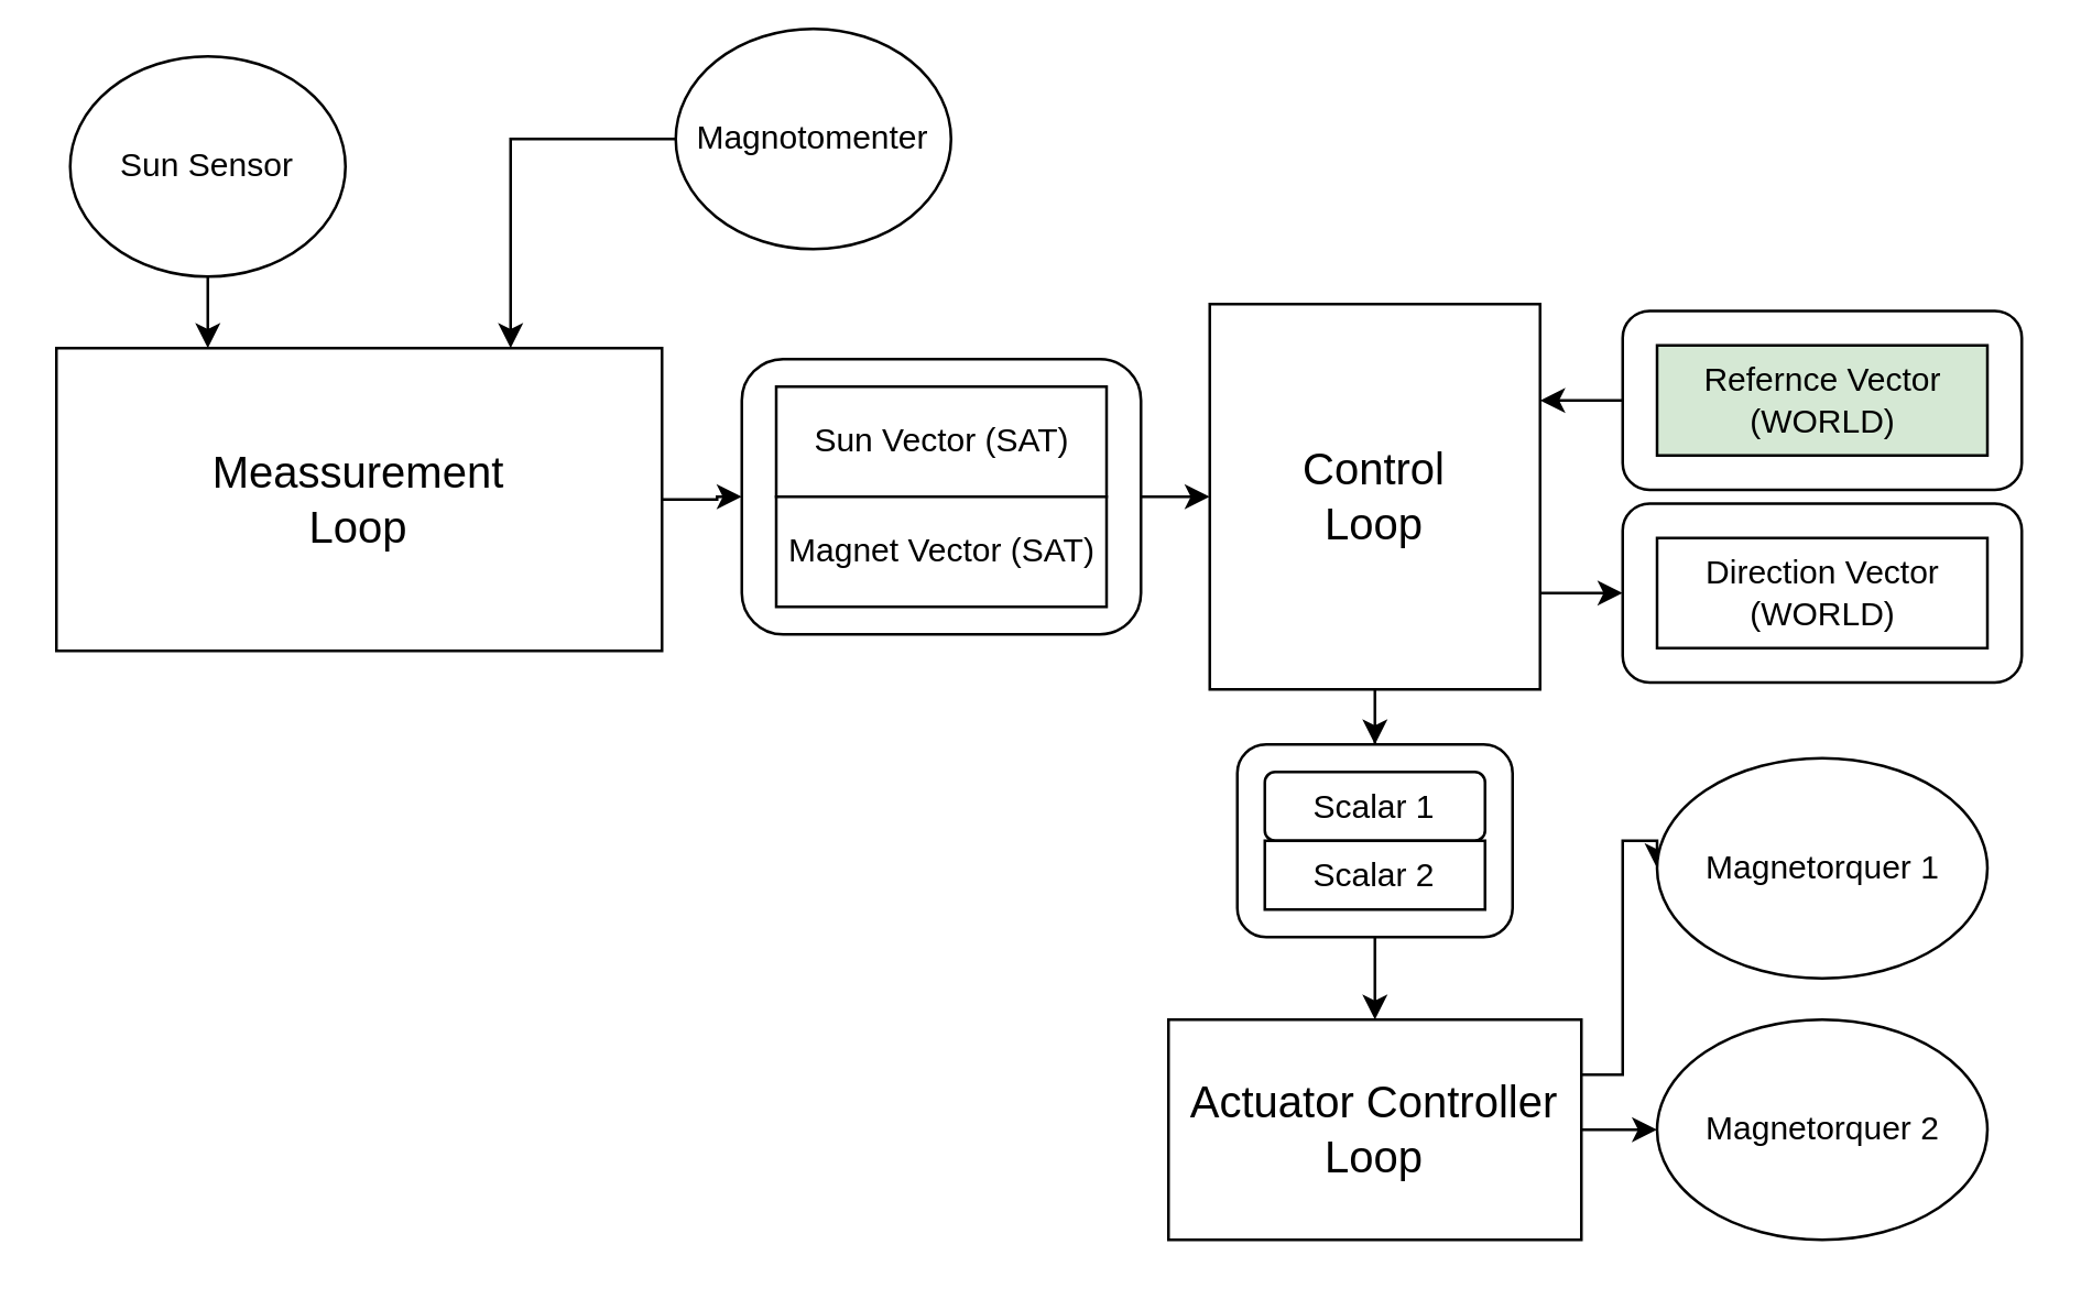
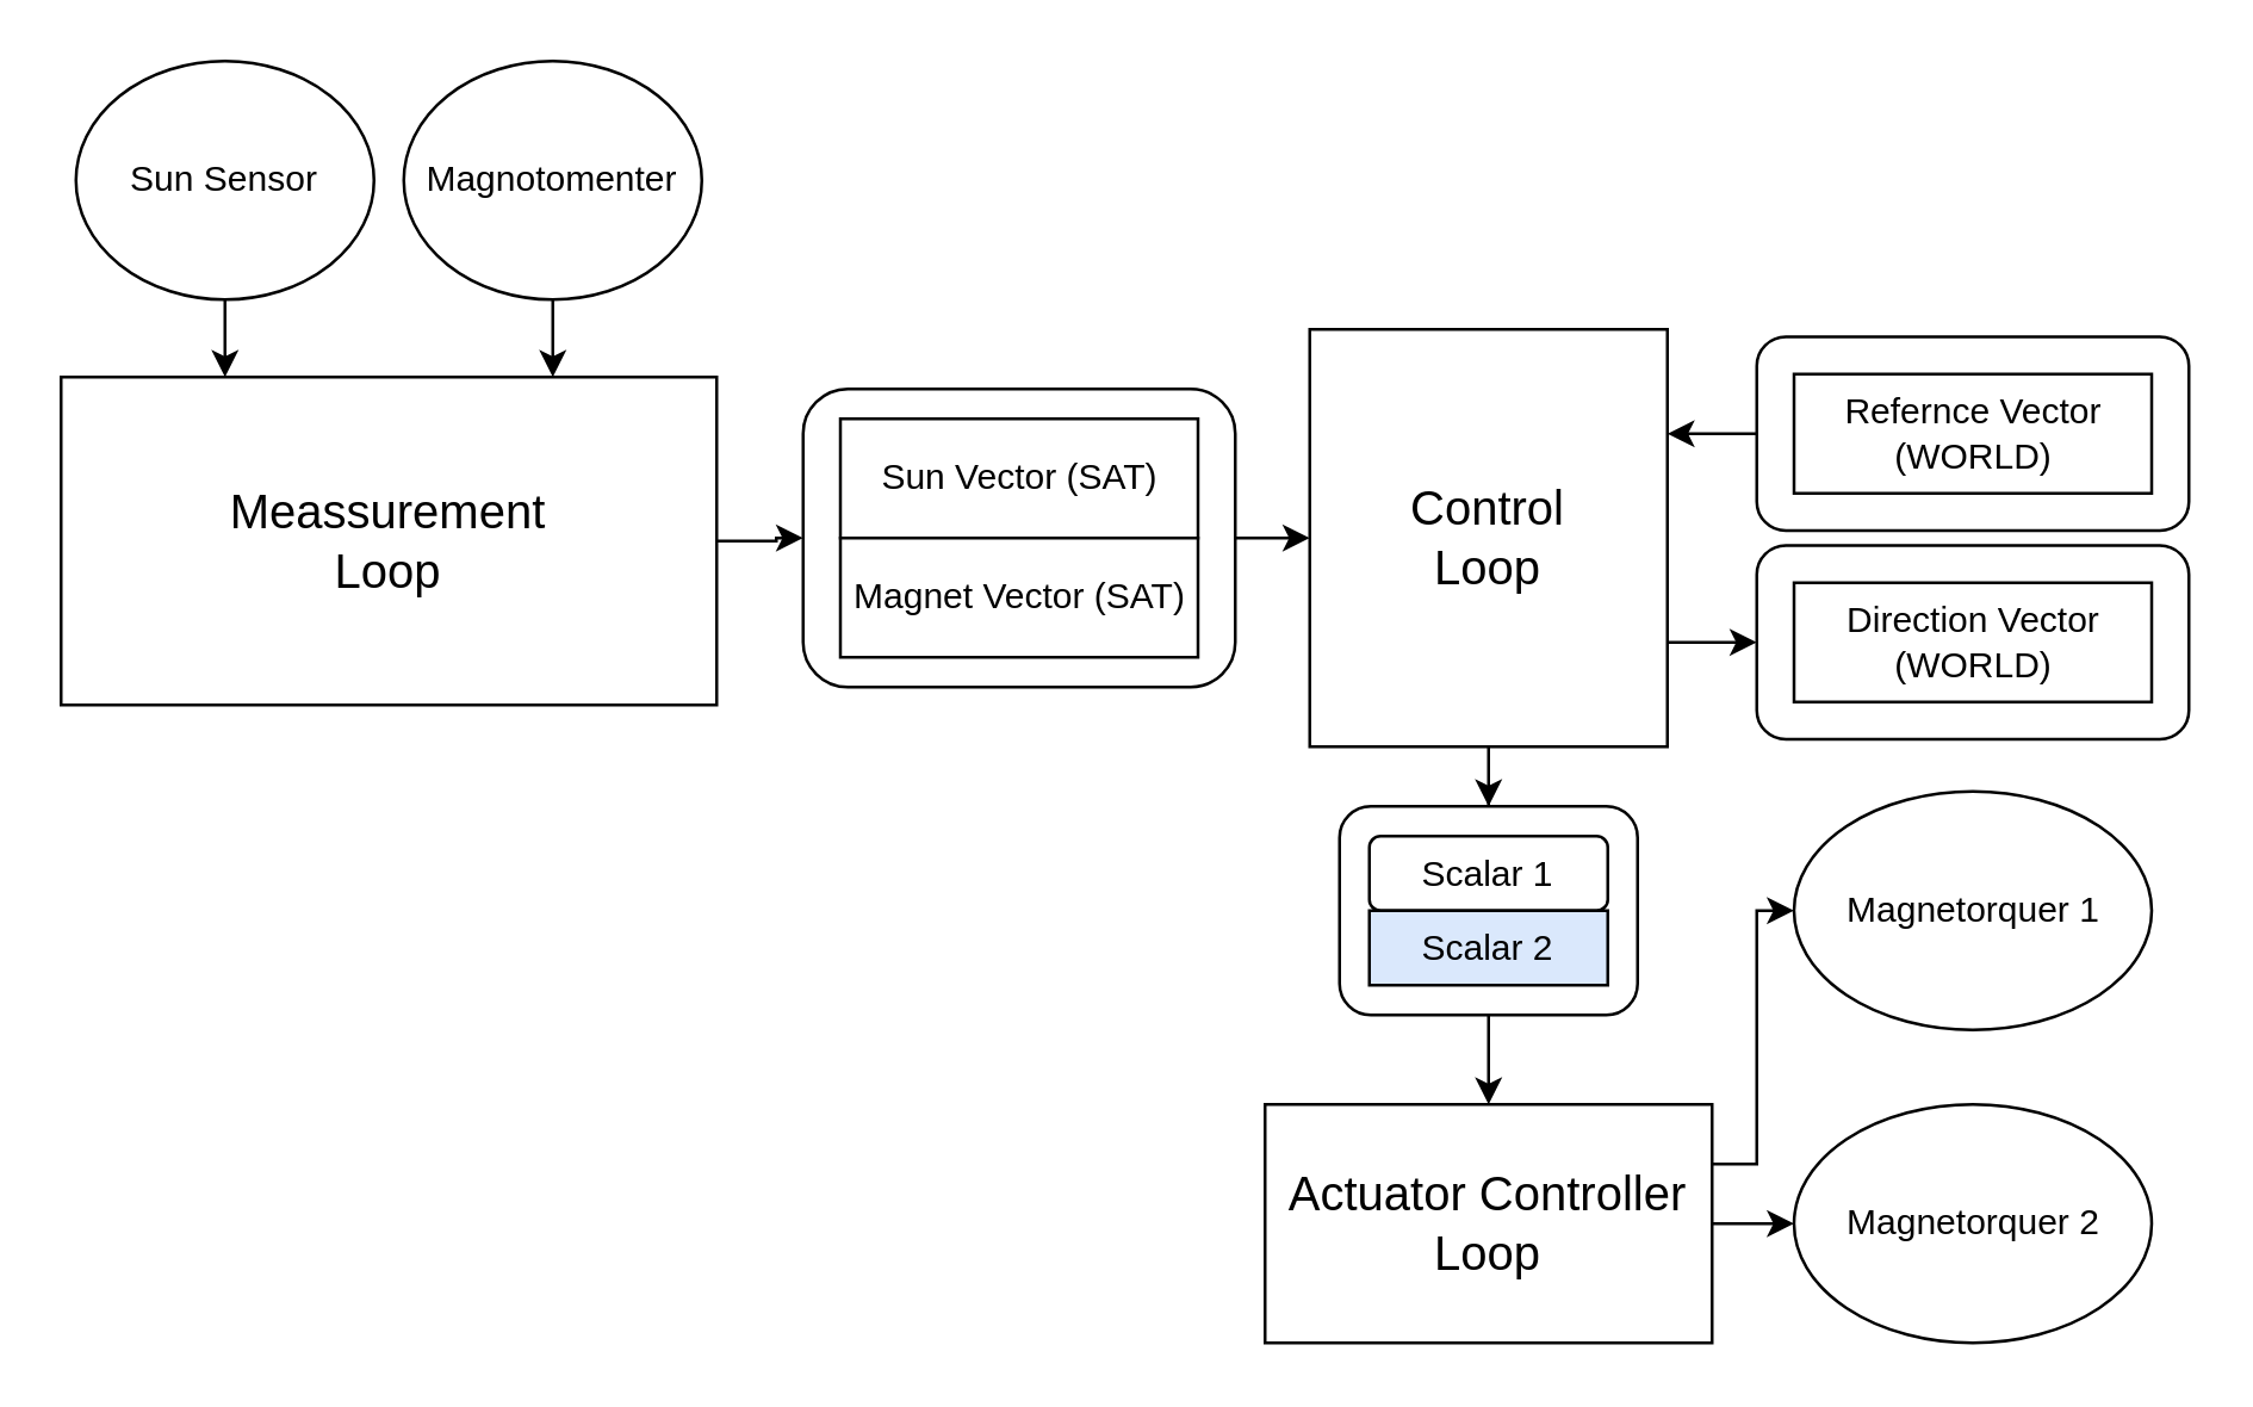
  <mxCell id="0" />
  <mxCell id="1" parent="0" />
  <mxCell id="2" style="edgeStyle=orthogonalEdgeStyle;rounded=0;orthogonalLoop=1;jettySize=auto;html=1;entryX=0;entryY=0.5;entryDx=0;entryDy=0;" edge="1" parent="1" source="3" target="9"><mxGeometry relative="1" as="geometry" /></mxCell>
  <mxCell id="3" value="&lt;font style=&quot;font-size: 16px;&quot;&gt;Meassurement&lt;br&gt;Loop&lt;/font&gt;" style="rounded=0;whiteSpace=wrap;html=1;" vertex="1" parent="1"><mxGeometry x="20" y="126" width="220" height="110" as="geometry" /></mxCell>
  <mxCell id="4" value="" style="edgeStyle=orthogonalEdgeStyle;rounded=0;orthogonalLoop=1;jettySize=auto;html=1;entryX=0.25;entryY=0;entryDx=0;entryDy=0;" edge="1" parent="1" source="5" target="3"><mxGeometry relative="1" as="geometry" /></mxCell>
  <mxCell id="5" value="Sun Sensor" style="ellipse;whiteSpace=wrap;html=1;" vertex="1" parent="1"><mxGeometry x="25" y="20" width="100" height="80" as="geometry" /></mxCell>
  <mxCell id="6" value="" style="edgeStyle=orthogonalEdgeStyle;rounded=0;orthogonalLoop=1;jettySize=auto;html=1;entryX=0.75;entryY=0;entryDx=0;entryDy=0;" edge="1" parent="1" source="7" target="3"><mxGeometry relative="1" as="geometry" /></mxCell>
- <mxCell id="7" value="Magnotomenter" style="ellipse;whiteSpace=wrap;html=1;" vertex="1" parent="1"><mxGeometry x="245" y="10" width="100" height="80" as="geometry" /></mxCell>
+ <mxCell id="7" value="Magnotomenter" style="ellipse;whiteSpace=wrap;html=1;" vertex="1" parent="1"><mxGeometry x="135" y="20" width="100" height="80" as="geometry" /></mxCell>
  <mxCell id="8" style="edgeStyle=orthogonalEdgeStyle;rounded=0;orthogonalLoop=1;jettySize=auto;html=1;exitX=1;exitY=0.5;exitDx=0;exitDy=0;entryX=0;entryY=0.5;entryDx=0;entryDy=0;" edge="1" parent="1" source="9" target="13"><mxGeometry relative="1" as="geometry" /></mxCell>
  <mxCell id="9" value="" style="rounded=1;whiteSpace=wrap;html=1;" vertex="1" parent="1"><mxGeometry x="269" y="130" width="145" height="100" as="geometry" /></mxCell>
  <mxCell id="10" value="Sun Vector (SAT)" style="rounded=0;whiteSpace=wrap;html=1;" vertex="1" parent="1"><mxGeometry x="281.5" y="140" width="120" height="40" as="geometry" /></mxCell>
  <mxCell id="11" value="Magnet Vector (SAT)" style="rounded=0;whiteSpace=wrap;html=1;" vertex="1" parent="1"><mxGeometry x="281.5" y="180" width="120" height="40" as="geometry" /></mxCell>
  <mxCell id="12" style="edgeStyle=orthogonalEdgeStyle;rounded=0;orthogonalLoop=1;jettySize=auto;html=1;entryX=0.5;entryY=0;entryDx=0;entryDy=0;" edge="1" parent="1" source="13" target="21"><mxGeometry relative="1" as="geometry" /></mxCell>
  <mxCell id="13" value="&lt;div&gt;&lt;font style=&quot;font-size: 16px;&quot;&gt;Control&lt;/font&gt;&lt;/div&gt;&lt;div&gt;&lt;font style=&quot;font-size: 16px;&quot;&gt;Loop&lt;/font&gt;&lt;/div&gt;" style="rounded=0;whiteSpace=wrap;html=1;" vertex="1" parent="1"><mxGeometry x="439" y="110" width="120" height="140" as="geometry" /></mxCell>
  <mxCell id="14" style="edgeStyle=orthogonalEdgeStyle;rounded=0;orthogonalLoop=1;jettySize=auto;html=1;entryX=1;entryY=0.25;entryDx=0;entryDy=0;" edge="1" parent="1" source="15" target="13"><mxGeometry relative="1" as="geometry" /></mxCell>
  <mxCell id="15" value="" style="rounded=1;whiteSpace=wrap;html=1;" vertex="1" parent="1"><mxGeometry x="589" y="112.5" width="145" height="65" as="geometry" /></mxCell>
- <mxCell id="16" value="Refernce Vector (WORLD)" style="rounded=0;whiteSpace=wrap;html=1;fillColor=#d5e8d4;" vertex="1" parent="1"><mxGeometry x="601.5" y="125" width="120" height="40" as="geometry" /></mxCell>
+ <mxCell id="16" value="Refernce Vector (WORLD)" style="rounded=0;whiteSpace=wrap;html=1;" vertex="1" parent="1"><mxGeometry x="601.5" y="125" width="120" height="40" as="geometry" /></mxCell>
  <mxCell id="17" style="edgeStyle=orthogonalEdgeStyle;rounded=0;orthogonalLoop=1;jettySize=auto;html=1;entryX=1;entryY=0.75;entryDx=0;entryDy=0;startArrow=classic;startFill=1;endArrow=none;endFill=0;" edge="1" parent="1" source="18" target="13"><mxGeometry relative="1" as="geometry" /></mxCell>
  <mxCell id="18" value="" style="rounded=1;whiteSpace=wrap;html=1;" vertex="1" parent="1"><mxGeometry x="589" y="182.5" width="145" height="65" as="geometry" /></mxCell>
  <mxCell id="19" value="Direction Vector (WORLD)" style="rounded=0;whiteSpace=wrap;html=1;" vertex="1" parent="1"><mxGeometry x="601.5" y="195" width="120" height="40" as="geometry" /></mxCell>
  <mxCell id="20" style="edgeStyle=orthogonalEdgeStyle;rounded=0;orthogonalLoop=1;jettySize=auto;html=1;entryX=0.5;entryY=0;entryDx=0;entryDy=0;" edge="1" parent="1" source="21" target="26"><mxGeometry relative="1" as="geometry" /></mxCell>
  <mxCell id="21" value="" style="rounded=1;whiteSpace=wrap;html=1;" vertex="1" parent="1"><mxGeometry x="449" y="270" width="100" height="70" as="geometry" /></mxCell>
  <mxCell id="22" value="&lt;div&gt;Scalar 1&lt;/div&gt;" style="whiteSpace=wrap;html=1;rounded=1;" vertex="1" parent="1"><mxGeometry x="459" y="280" width="80" height="25" as="geometry" /></mxCell>
- <mxCell id="23" value="Scalar 2" style="rounded=0;whiteSpace=wrap;html=1;" vertex="1" parent="1"><mxGeometry x="459" y="305" width="80" height="25" as="geometry" /></mxCell>
+ <mxCell id="23" value="Scalar 2" style="rounded=0;whiteSpace=wrap;html=1;fillColor=#dae8fc;" vertex="1" parent="1"><mxGeometry x="459" y="305" width="80" height="25" as="geometry" /></mxCell>
  <mxCell id="24" style="edgeStyle=orthogonalEdgeStyle;rounded=0;orthogonalLoop=1;jettySize=auto;html=1;entryX=0;entryY=0.5;entryDx=0;entryDy=0;" edge="1" parent="1" source="26" target="28"><mxGeometry relative="1" as="geometry" /></mxCell>
  <mxCell id="25" style="edgeStyle=orthogonalEdgeStyle;rounded=0;orthogonalLoop=1;jettySize=auto;html=1;exitX=1;exitY=0.25;exitDx=0;exitDy=0;entryX=0;entryY=0.5;entryDx=0;entryDy=0;" edge="1" parent="1" source="26" target="27"><mxGeometry relative="1" as="geometry"><Array as="points"><mxPoint x="589" y="390" /><mxPoint x="589" y="305" /></Array></mxGeometry></mxCell>
  <mxCell id="26" value="&lt;div&gt;&lt;font style=&quot;font-size: 16px;&quot;&gt;Actuator Controller&lt;/font&gt;&lt;/div&gt;&lt;div&gt;&lt;font style=&quot;font-size: 16px;&quot;&gt;Loop&lt;/font&gt;&lt;/div&gt;" style="rounded=0;whiteSpace=wrap;html=1;" vertex="1" parent="1"><mxGeometry x="424" y="370" width="150" height="80" as="geometry" /></mxCell>
- <mxCell id="27" value="Magnetorquer 1" style="ellipse;whiteSpace=wrap;html=1;" vertex="1" parent="1"><mxGeometry x="601.5" y="275" width="120" height="80" as="geometry" /></mxCell>
+ <mxCell id="27" value="Magnetorquer 1" style="ellipse;whiteSpace=wrap;html=1;" vertex="1" parent="1"><mxGeometry x="601.5" y="265" width="120" height="80" as="geometry" /></mxCell>
  <mxCell id="28" value="Magnetorquer 2" style="ellipse;whiteSpace=wrap;html=1;" vertex="1" parent="1"><mxGeometry x="601.5" y="370" width="120" height="80" as="geometry" /></mxCell>
